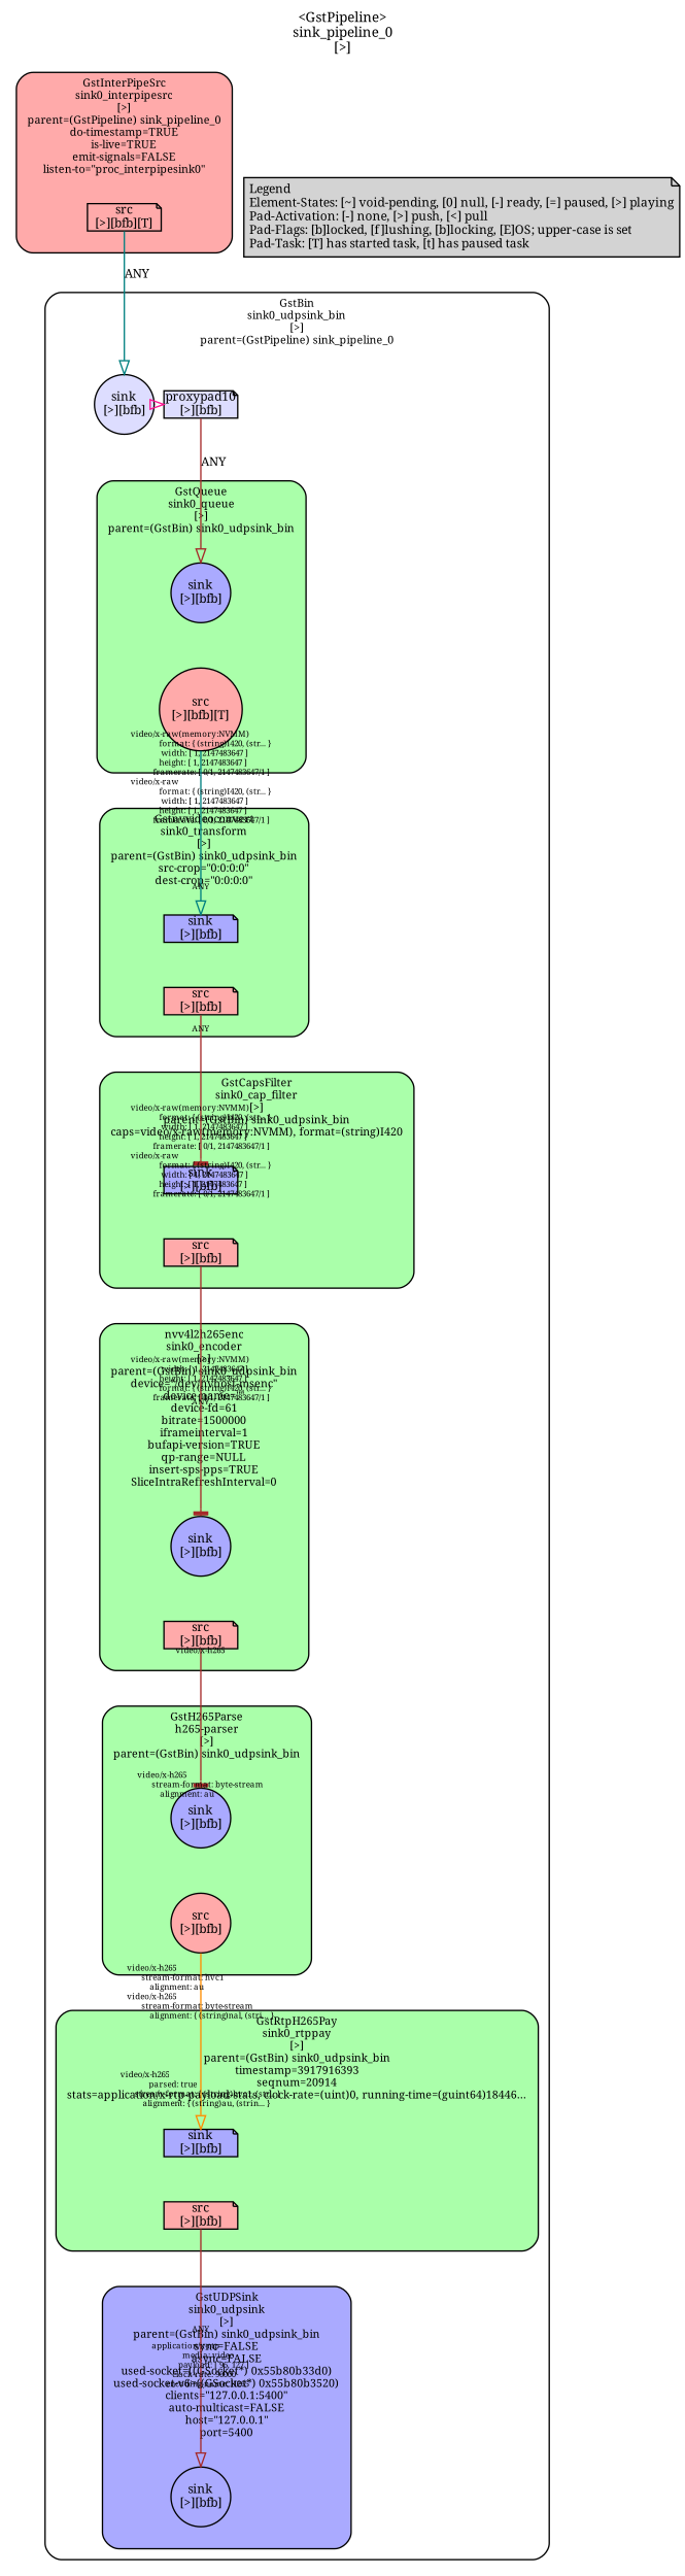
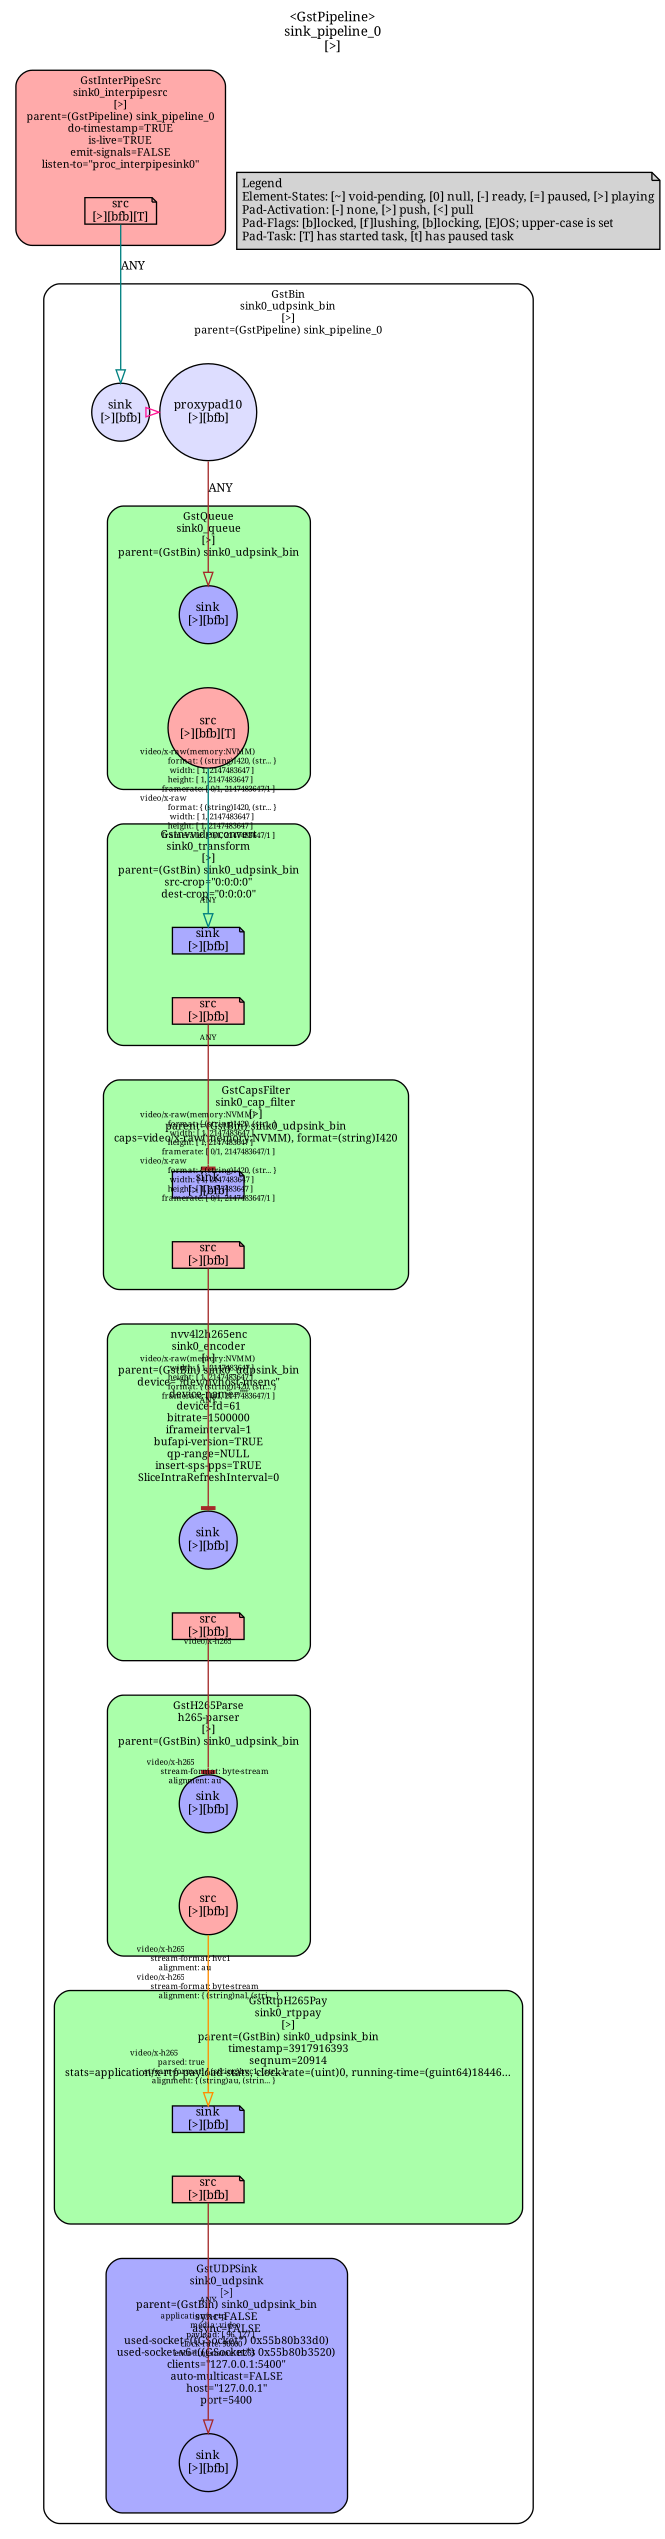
  digraph {
    fontname="Noto Serif"
    fontsize=10
    label="<GstPipeline>\nsink_pipeline_0\n[>]"
    labelloc=t
    nodesep=.1
    rankdir=TB
    ranksep=.2
    node [color=black fillcolor="#ffaaaa" fontname="Noto Serif" fontsize=9 margin="0.0,0.0" shape=note style="filled,solid"]
    edge [fontname="Noto Serif" fontsize=9 labelfontsize=6]
    n1 [height=0.2 label="src\n[>][bfb][T]"]
    n2 [fillcolor="#ddddff" height=0.2 label="sink\n[>][bfb]" shape=circle]
-   n3 [fillcolor="#ddddff" height=0.2 label="proxypad10\n[>][bfb]"]
+   n3 [fillcolor="#ddddff" height=0.2 label="proxypad10\n[>][bfb]" shape=circle]
    n4 [fillcolor="#aaaaff" height=0.2 label="sink\n[>][bfb]" shape=circle]
    n5 [fillcolor="#aaaaff" height=0.2 label="sink\n[>][bfb]"]
    n6 [height=0.2 label="src\n[>][bfb]"]
    n7 [fillcolor="#aaaaff" height=0.2 label="sink\n[>][bfb]" shape=circle]
    n8 [height=0.2 label="src\n[>][bfb]" shape=circle]
    n9 [fillcolor="#aaaaff" height=0.2 label="sink\n[>][bfb]"]
    n10 [height=0.2 label="src\n[>][bfb]"]
    n11 [fillcolor="#aaaaff" height=0.2 label="sink\n[>][bfb]" shape=circle]
    n12 [height=0.2 label="src\n[>][bfb]"]
    n13 [fillcolor="#aaaaff" height=0.2 label="sink\n[>][bfb]"]
    n14 [height=0.2 label="src\n[>][bfb]"]
    n15 [fillcolor="#aaaaff" height=0.2 label="sink\n[>][bfb]" shape=circle]
    n16 [height=0.2 label="src\n[>][bfb][T]" shape=circle]
    n17 [label="Legend\lElement-States: [~] void-pending, [0] null, [-] ready, [=] paused, [>] playing\lPad-Activation: [-] none, [>] push, [<] pull\lPad-Flags: [b]locked, [f]lushing, [b]locking, [E]OS; upper-case is set\lPad-Task: [T] has started task, [t] has paused task\l" margin="0.05,0.05" style=filled color="" fillcolor=""]
    subgraph cluster_1 {
      color=black
      fillcolor="#ffaaaa"
      fontsize=8
      label="GstInterPipeSrc\nsink0_interpipesrc\n[>]\nparent=(GstPipeline) sink_pipeline_0\ndo-timestamp=TRUE\nis-live=TRUE\nemit-signals=FALSE\nlisten-to=\"proc_interpipesink0\""
      style="filled,rounded"
      subgraph cluster_2 {
        color=black
        fillcolor="#ffaaaa"
        fontsize=8
        label=""
        style=invis
        n1
      }
    }
    subgraph cluster_3 {
      color=black
      fillcolor="#ffffff"
      fontsize=8
      label="GstBin\nsink0_udpsink_bin\n[>]\nparent=(GstPipeline) sink_pipeline_0"
      style="filled,rounded"
      subgraph cluster_4 {
        color=black
        fillcolor="#ffffff"
        fontsize=8
        label=""
        style=invis
        n2
        n3
      }
      subgraph cluster_5 {
        color=black
        fillcolor="#aaaaff"
        fontsize=8
        label="GstUDPSink\nsink0_udpsink\n[>]\nparent=(GstBin) sink0_udpsink_bin\nsync=FALSE\nasync=FALSE\nused-socket=((GSocket*) 0x55b80b33d0)\nused-socket-v6=((GSocket*) 0x55b80b3520)\nclients=\"127.0.0.1:5400\"\nauto-multicast=FALSE\nhost=\"127.0.0.1\"\nport=5400"
        style="filled,rounded"
        subgraph cluster_6 {
          color=black
          fillcolor="#aaaaff"
          fontsize=8
          label=""
          style=invis
          n4
        }
      }
      subgraph cluster_7 {
        color=black
        fillcolor="#aaffaa"
        fontsize=8
        label="GstRtpH265Pay\nsink0_rtppay\n[>]\nparent=(GstBin) sink0_udpsink_bin\ntimestamp=3917916393\nseqnum=20914\nstats=application/x-rtp-payload-stats, clock-rate=(uint)0, running-time=(guint64)18446…"
        style="filled,rounded"
        subgraph cluster_8 {
          color=black
          fillcolor="#aaffaa"
          fontsize=8
          label=""
          style=invis
          n5
        }
        subgraph cluster_9 {
          color=black
          fillcolor="#aaffaa"
          fontsize=8
          label=""
          style=invis
          n6
        }
      }
      subgraph cluster_10 {
        color=black
        fillcolor="#aaffaa"
        fontsize=8
        label="GstH265Parse\nh265-parser\n[>]\nparent=(GstBin) sink0_udpsink_bin"
        style="filled,rounded"
        subgraph cluster_11 {
          color=black
          fillcolor="#aaffaa"
          fontsize=8
          label=""
          style=invis
          n7
        }
        subgraph cluster_12 {
          color=black
          fillcolor="#aaffaa"
          fontsize=8
          label=""
          style=invis
          n8
        }
      }
      subgraph cluster_13 {
        color=black
        fillcolor="#aaffaa"
        fontsize=8
        label="Gstnvvideoconvert\nsink0_transform\n[>]\nparent=(GstBin) sink0_udpsink_bin\nsrc-crop=\"0:0:0:0\"\ndest-crop=\"0:0:0:0\""
        style="filled,rounded"
        subgraph cluster_14 {
          color=black
          fillcolor="#aaffaa"
          fontsize=8
          label=""
          style=invis
          n9
        }
        subgraph cluster_15 {
          color=black
          fillcolor="#aaffaa"
          fontsize=8
          label=""
          style=invis
          n10
        }
      }
      subgraph cluster_16 {
        color=black
        fillcolor="#aaffaa"
        fontsize=8
        label="nvv4l2h265enc\nsink0_encoder\n[>]\nparent=(GstBin) sink0_udpsink_bin\ndevice=\"/dev/nvhost-msenc\"\ndevice-name=\"\"\ndevice-fd=61\nbitrate=1500000\niframeinterval=1\nbufapi-version=TRUE\nqp-range=NULL\ninsert-sps-pps=TRUE\nSliceIntraRefreshInterval=0"
        style="filled,rounded"
        subgraph cluster_17 {
          color=black
          fillcolor="#aaffaa"
          fontsize=8
          label=""
          style=invis
          n11
        }
        subgraph cluster_18 {
          color=black
          fillcolor="#aaffaa"
          fontsize=8
          label=""
          style=invis
          n12
        }
      }
      subgraph cluster_19 {
        color=black
        fillcolor="#aaffaa"
        fontsize=8
        label="GstCapsFilter\nsink0_cap_filter\n[>]\nparent=(GstBin) sink0_udpsink_bin\ncaps=video/x-raw(memory:NVMM), format=(string)I420"
        style="filled,rounded"
        subgraph cluster_20 {
          color=black
          fillcolor="#aaffaa"
          fontsize=8
          label=""
          style=invis
          n13
        }
        subgraph cluster_21 {
          color=black
          fillcolor="#aaffaa"
          fontsize=8
          label=""
          style=invis
          n14
        }
      }
      subgraph cluster_22 {
        color=black
        fillcolor="#aaffaa"
        fontsize=8
        label="GstQueue\nsink0_queue\n[>]\nparent=(GstBin) sink0_udpsink_bin"
        style="filled,rounded"
        subgraph cluster_23 {
          color=black
          fillcolor="#aaffaa"
          fontsize=8
          label=""
          style=invis
          n15
        }
        subgraph cluster_24 {
          color=black
          fillcolor="#aaffaa"
          fontsize=8
          label=""
          style=invis
          n16
        }
      }
    }
    n1 -> n2 [label=ANY color=teal arrowhead=onormal]
    n2 -> n3 [minlen=0 style=dashed color=deeppink arrowhead=onormal]
    n3 -> n15 [label=ANY color=brown arrowhead=onormal]
    n5 -> n6 [style=invis]
    n6 -> n4 [headlabel=ANY label="                                                  " labelangle=0 labeldistance=10 taillabel="application/x-rtp\l               media: video\l             payload: [ 96, 127 ]\l          clock-rate: 90000\l       encoding-name: H265\l" color=brown arrowhead=onormal]
    n7 -> n8 [style=invis]
    n8 -> n5 [headlabel="video/x-h265\l       stream-format: hvc1\l           alignment: au\lvideo/x-h265\l       stream-format: byte-stream\l           alignment: { (string)nal, (stri... }\l" label="                                                  " labelangle=0 labeldistance=10 taillabel="video/x-h265\l              parsed: true\l       stream-format: { (string)hvc1, (str... }\l           alignment: { (string)au, (strin... }\l" color=darkorange arrowhead=onormal]
    n9 -> n10 [style=invis]
    n10 -> n13 [headlabel=ANY label="                                                  " labelangle=0 labeldistance=10 taillabel="video/x-raw(memory:NVMM)\l              format: { (string)I420, (str... }\l               width: [ 1, 2147483647 ]\l              height: [ 1, 2147483647 ]\l           framerate: [ 0/1, 2147483647/1 ]\lvideo/x-raw\l              format: { (string)I420, (str... }\l               width: [ 1, 2147483647 ]\l              height: [ 1, 2147483647 ]\l           framerate: [ 0/1, 2147483647/1 ]\l" color=brown arrowhead=tee]
    n11 -> n12 [style=invis]
    n12 -> n7 [headlabel="video/x-h265\l" label="                                                  " labelangle=0 labeldistance=10 taillabel="video/x-h265\l       stream-format: byte-stream\l           alignment: au\l" color=brown arrowhead=tee]
    n13 -> n14 [style=invis]
    n14 -> n11 [headlabel="video/x-raw(memory:NVMM)\l               width: [ 1, 2147483647 ]\l              height: [ 1, 2147483647 ]\l              format: { (string)I420, (str... }\l           framerate: [ 0/1, 2147483647/1 ]\l" label="                                                  " labelangle=0 labeldistance=10 taillabel=ANY color=brown arrowhead=tee]
    n15 -> n16 [style=invis]
    n16 -> n9 [headlabel="video/x-raw(memory:NVMM)\l              format: { (string)I420, (str... }\l               width: [ 1, 2147483647 ]\l              height: [ 1, 2147483647 ]\l           framerate: [ 0/1, 2147483647/1 ]\lvideo/x-raw\l              format: { (string)I420, (str... }\l               width: [ 1, 2147483647 ]\l              height: [ 1, 2147483647 ]\l           framerate: [ 0/1, 2147483647/1 ]\l" label="                                                  " labelangle=0 labeldistance=10 taillabel=ANY color=teal arrowhead=onormal]
  }
